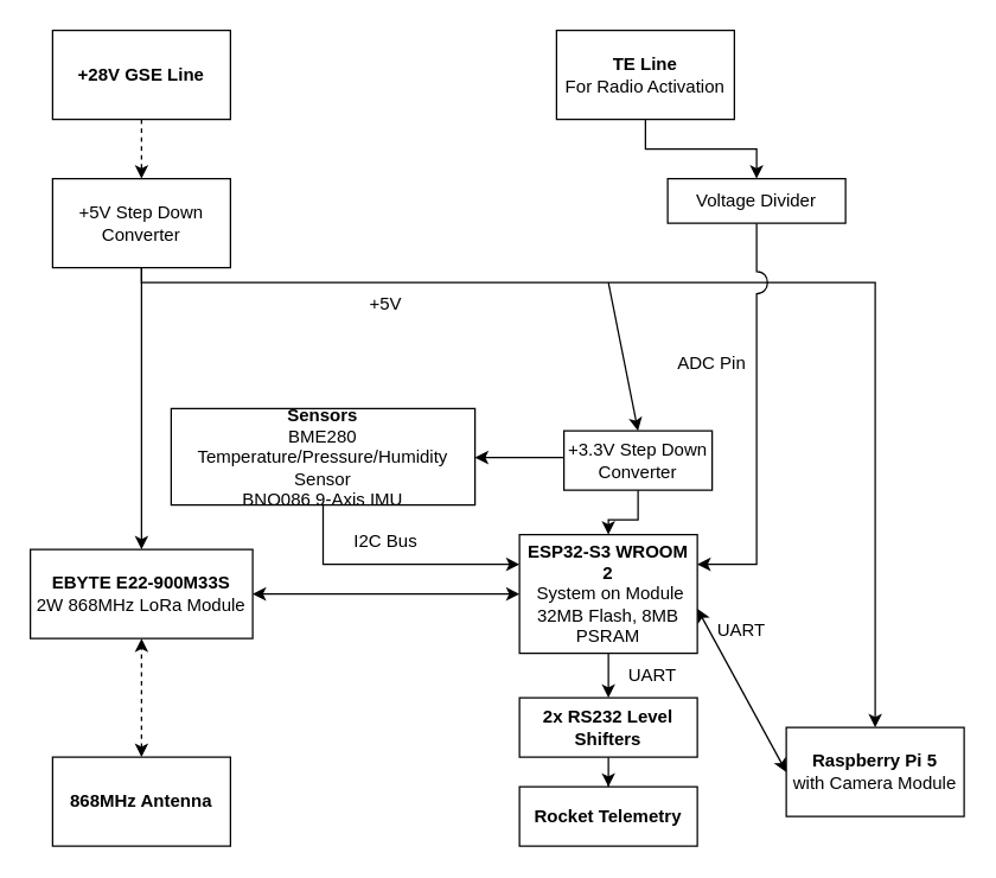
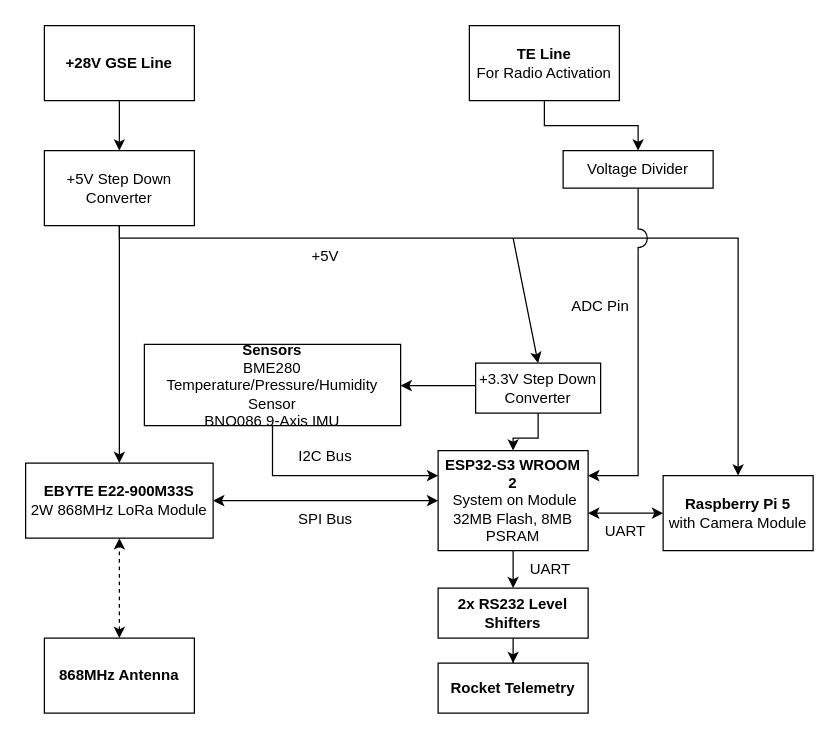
  <mxCell id="0" />
  <mxCell id="1" parent="0" />
- <mxCell id="2" value="" style="edgeStyle=orthogonalEdgeStyle;rounded=0;orthogonalLoop=1;jettySize=auto;html=1;dashed=1;" parent="1" source="3" target="6" edge="1"><mxGeometry relative="1" as="geometry" /></mxCell>
+ <mxCell id="2" value="" style="edgeStyle=orthogonalEdgeStyle;rounded=0;orthogonalLoop=1;jettySize=auto;html=1;" parent="1" source="3" target="6" edge="1"><mxGeometry relative="1" as="geometry" /></mxCell>
  <mxCell id="3" value="&lt;div&gt;&lt;b&gt;+28V GSE Line&lt;/b&gt;&lt;/div&gt;" style="rounded=0;whiteSpace=wrap;html=1;" parent="1" vertex="1"><mxGeometry x="35" width="120" height="60" as="geometry" y="20" /></mxCell>
  <mxCell id="4" style="edgeStyle=orthogonalEdgeStyle;rounded=0;orthogonalLoop=1;jettySize=auto;html=1;entryX=0.5;entryY=0;entryDx=0;entryDy=0;" parent="1" source="6" target="20" edge="1"><mxGeometry relative="1" as="geometry"><Array as="points"><mxPoint x="95" y="190" /><mxPoint x="590" y="190" /></Array></mxGeometry></mxCell>
  <mxCell id="5" style="edgeStyle=orthogonalEdgeStyle;rounded=0;orthogonalLoop=1;jettySize=auto;html=1;entryX=0.5;entryY=0;entryDx=0;entryDy=0;" parent="1" source="6" target="7" edge="1"><mxGeometry relative="1" as="geometry"><Array as="points"><mxPoint x="95" y="200" /><mxPoint x="95" y="200" /></Array></mxGeometry></mxCell>
  <mxCell id="6" value="&lt;div&gt;+5V Step Down Converter&lt;/div&gt;" style="rounded=0;whiteSpace=wrap;html=1;" parent="1" vertex="1"><mxGeometry x="35" y="120" width="120" height="60" as="geometry" /></mxCell>
  <mxCell id="7" value="&lt;div&gt;&lt;b&gt;EBYTE &lt;/b&gt;&lt;strong&gt;E22-900M33S&lt;/strong&gt;&lt;/div&gt;&lt;div&gt;2W 868MHz LoRa Module&lt;b&gt;&lt;br&gt;&lt;/b&gt;&lt;/div&gt;" style="rounded=0;whiteSpace=wrap;html=1;" parent="1" vertex="1"><mxGeometry y="370" width="150" height="60" as="geometry" x="20" /></mxCell>
  <mxCell id="8" value="" style="edgeStyle=orthogonalEdgeStyle;rounded=0;orthogonalLoop=1;jettySize=auto;html=1;" parent="1" source="9" target="25" edge="1"><mxGeometry relative="1" as="geometry" /></mxCell>
  <mxCell id="9" value="&lt;div&gt;ESP32-S3 WROOM 2&lt;br&gt;&lt;/div&gt;&lt;div&gt;&amp;nbsp;&lt;span style=&quot;font-weight: normal;&quot;&gt;System on Module&lt;/span&gt;&lt;/div&gt;&lt;div&gt;&lt;span style=&quot;font-weight: normal;&quot;&gt;32MB Flash, 8MB PSRAM&lt;/span&gt;&lt;br&gt;&lt;/div&gt;" style="rounded=0;whiteSpace=wrap;html=1;fontStyle=1" parent="1" vertex="1"><mxGeometry x="350" y="360" width="120" height="80" as="geometry" /></mxCell>
  <mxCell id="10" value="&lt;div&gt;&lt;b&gt;868MHz Antenna&lt;/b&gt;&lt;/div&gt;" style="rounded=0;whiteSpace=wrap;html=1;" parent="1" vertex="1"><mxGeometry x="35" y="510" width="120" height="60" as="geometry" /></mxCell>
  <mxCell id="11" value="" style="endArrow=classic;startArrow=classic;html=1;rounded=0;entryX=0.5;entryY=1;entryDx=0;entryDy=0;exitX=0.5;exitY=0;exitDx=0;exitDy=0;dashed=1;" parent="1" source="10" target="7" edge="1"><mxGeometry width="50" height="50" relative="1" as="geometry"><mxPoint x="220" y="500" as="sourcePoint" /><mxPoint x="270" y="450" as="targetPoint" /></mxGeometry></mxCell>
+ <mxCell id="12" value="SPI Bus" style="text;html=1;align=center;verticalAlign=middle;whiteSpace=wrap;rounded=0;" parent="1" vertex="1"><mxGeometry x="230" y="400" width="60" height="30" as="geometry" /></mxCell>
  <mxCell id="13" value="" style="endArrow=classic;startArrow=classic;html=1;rounded=0;entryX=0;entryY=0.5;entryDx=0;entryDy=0;" parent="1" target="9" edge="1"><mxGeometry width="50" height="50" relative="1" as="geometry"><mxPoint x="170" y="400" as="sourcePoint" /><mxPoint x="220" y="350" as="targetPoint" /></mxGeometry></mxCell>
  <mxCell id="14" style="edgeStyle=orthogonalEdgeStyle;rounded=0;orthogonalLoop=1;jettySize=auto;html=1;entryX=0;entryY=0.25;entryDx=0;entryDy=0;" parent="1" source="15" target="9" edge="1"><mxGeometry relative="1" as="geometry"><Array as="points"><mxPoint x="218" y="380" /></Array></mxGeometry></mxCell>
  <mxCell id="15" value="&lt;div&gt;&lt;b&gt;Sensors&lt;/b&gt;&lt;/div&gt;&lt;div&gt;BME280 Temperature/Pressure/Humidity Sensor&lt;/div&gt;&lt;div&gt;BNO086 9-Axis IMU&lt;br&gt;&lt;/div&gt;" style="rounded=0;whiteSpace=wrap;html=1;" parent="1" vertex="1"><mxGeometry x="115" y="275" width="205" height="65" as="geometry" /></mxCell>
  <mxCell id="16" value="I2C Bus" style="text;html=1;align=center;verticalAlign=middle;whiteSpace=wrap;rounded=0;" parent="1" vertex="1"><mxGeometry x="230" y="350" width="60" height="30" as="geometry" /></mxCell>
  <mxCell id="17" value="" style="edgeStyle=orthogonalEdgeStyle;rounded=0;orthogonalLoop=1;jettySize=auto;html=1;" parent="1" source="19" target="9" edge="1"><mxGeometry relative="1" as="geometry" /></mxCell>
  <mxCell id="18" value="" style="edgeStyle=orthogonalEdgeStyle;rounded=0;orthogonalLoop=1;jettySize=auto;html=1;" parent="1" source="19" target="15" edge="1"><mxGeometry relative="1" as="geometry"><Array as="points"><mxPoint x="340" y="308" /><mxPoint x="340" y="308" /></Array></mxGeometry></mxCell>
  <mxCell id="19" value="+3.3V Step Down Converter" style="rounded=0;whiteSpace=wrap;html=1;" parent="1" vertex="1"><mxGeometry x="380" y="290" width="100" height="40" as="geometry" /></mxCell>
- <mxCell id="20" value="&lt;div&gt;&lt;b&gt;Raspberry Pi 5&lt;/b&gt;&lt;/div&gt;&lt;div&gt;with Camera Module&lt;br&gt;&lt;/div&gt;" style="rounded=0;whiteSpace=wrap;html=1;" parent="1" vertex="1"><mxGeometry x="530" y="490" width="120" height="60" as="geometry" /></mxCell>
+ <mxCell id="20" value="&lt;div&gt;&lt;b&gt;Raspberry Pi 5&lt;/b&gt;&lt;/div&gt;&lt;div&gt;with Camera Module&lt;br&gt;&lt;/div&gt;" style="rounded=0;whiteSpace=wrap;html=1;" parent="1" vertex="1"><mxGeometry x="530" y="380" width="120" height="60" as="geometry" /></mxCell>
  <mxCell id="21" value="" style="endArrow=classic;startArrow=classic;html=1;rounded=0;entryX=0;entryY=0.5;entryDx=0;entryDy=0;exitX=0;exitY=0;exitDx=0;exitDy=0;" parent="1" source="26" target="20" edge="1"><mxGeometry width="50" height="50" relative="1" as="geometry"><mxPoint x="470" y="400" as="sourcePoint" /><mxPoint x="520" y="350" as="targetPoint" /></mxGeometry></mxCell>
  <mxCell id="22" value="" style="endArrow=classic;html=1;rounded=0;entryX=0.5;entryY=0;entryDx=0;entryDy=0;" parent="1" target="19" edge="1"><mxGeometry width="50" height="50" relative="1" as="geometry"><mxPoint x="410" y="190" as="sourcePoint" /><mxPoint x="440" y="220" as="targetPoint" /></mxGeometry></mxCell>
  <mxCell id="23" value="UART" style="text;strokeColor=none;align=center;fillColor=none;html=1;verticalAlign=middle;whiteSpace=wrap;rounded=0;" parent="1" vertex="1"><mxGeometry x="410" y="440" width="60" height="30" as="geometry" /></mxCell>
  <mxCell id="24" value="" style="edgeStyle=orthogonalEdgeStyle;rounded=0;orthogonalLoop=1;jettySize=auto;html=1;" parent="1" source="25" target="27" edge="1"><mxGeometry relative="1" as="geometry" /></mxCell>
  <mxCell id="25" value="&lt;div&gt;&lt;b&gt;2x RS232 Level Shifters&lt;/b&gt;&lt;/div&gt;" style="rounded=0;whiteSpace=wrap;html=1;" parent="1" vertex="1"><mxGeometry x="350" y="470" width="120" height="40" as="geometry" /></mxCell>
  <mxCell id="26" value="UART" style="text;strokeColor=none;align=center;fillColor=none;html=1;verticalAlign=middle;whiteSpace=wrap;rounded=0;" parent="1" vertex="1"><mxGeometry x="470" y="410" width="60" height="30" as="geometry" /></mxCell>
  <mxCell id="27" value="&lt;b&gt;Rocket Telemetry&lt;/b&gt;" style="rounded=0;whiteSpace=wrap;html=1;" parent="1" vertex="1"><mxGeometry x="350" y="530" width="120" height="40" as="geometry" /></mxCell>
  <mxCell id="28" value="" style="edgeStyle=orthogonalEdgeStyle;rounded=0;orthogonalLoop=1;jettySize=auto;html=1;" parent="1" source="29" target="31" edge="1"><mxGeometry relative="1" as="geometry" /></mxCell>
  <mxCell id="29" value="&lt;div&gt;&lt;b&gt;TE Line&lt;/b&gt;&lt;/div&gt;&lt;div&gt;For Radio Activation&lt;b&gt;&lt;br&gt;&lt;/b&gt;&lt;/div&gt;" style="rounded=0;whiteSpace=wrap;html=1;" parent="1" vertex="1"><mxGeometry x="375" y="20" width="120" height="60" as="geometry" /></mxCell>
  <mxCell id="30" style="edgeStyle=orthogonalEdgeStyle;rounded=0;orthogonalLoop=1;jettySize=auto;html=1;entryX=1;entryY=0.25;entryDx=0;entryDy=0;jumpStyle=arc;jumpSize=15;" parent="1" source="31" target="9" edge="1"><mxGeometry relative="1" as="geometry" /></mxCell>
  <mxCell id="31" value="Voltage Divider" style="rounded=0;whiteSpace=wrap;html=1;" parent="1" vertex="1"><mxGeometry x="450" y="120" width="120" height="30" as="geometry" /></mxCell>
  <mxCell id="32" value="+5V" style="text;strokeColor=none;align=center;fillColor=none;html=1;verticalAlign=middle;whiteSpace=wrap;rounded=0;" parent="1" vertex="1"><mxGeometry x="230" y="190" width="60" height="30" as="geometry" /></mxCell>
  <mxCell id="33" value="ADC Pin" style="text;html=1;align=center;verticalAlign=middle;whiteSpace=wrap;rounded=0;" vertex="1" parent="1"><mxGeometry x="450" y="230" width="60" height="30" as="geometry" /></mxCell>
